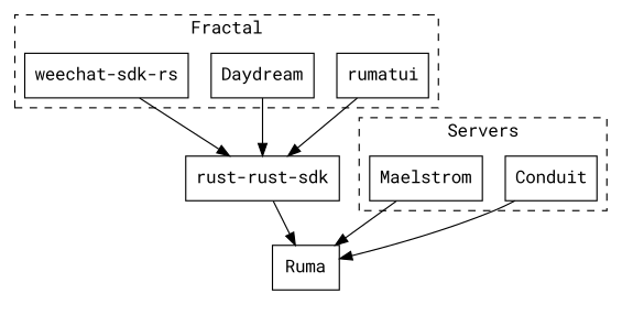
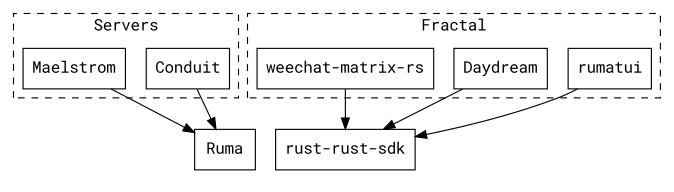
  digraph {
    fontname="Roboto Mono"
    node [fontname="Roboto Mono" shape=box]
    edge [fontname="Roboto Mono"]
    Ruma
    n2 [label="rust-rust-sdk"]
    Conduit
    Maelstrom
    rumatui
    Daydream
-   "weechat-matrix-rs" [label="weechat-sdk-rs"]
+   "weechat-matrix-rs"
    subgraph cluster_1 {
      color=white
      Ruma
      n2
    }
    subgraph cluster_2 {
      label="Servers\r"
      style=dashed
      Conduit
      Maelstrom
    }
    subgraph cluster_3 {
      label=Fractal
      style=dashed
      rumatui
      Daydream
      "weechat-matrix-rs"
    }
-   n2 -> Ruma
    Conduit -> Ruma
    Maelstrom -> Ruma
    rumatui -> n2
    Daydream -> n2
    "weechat-matrix-rs" -> n2
  }
